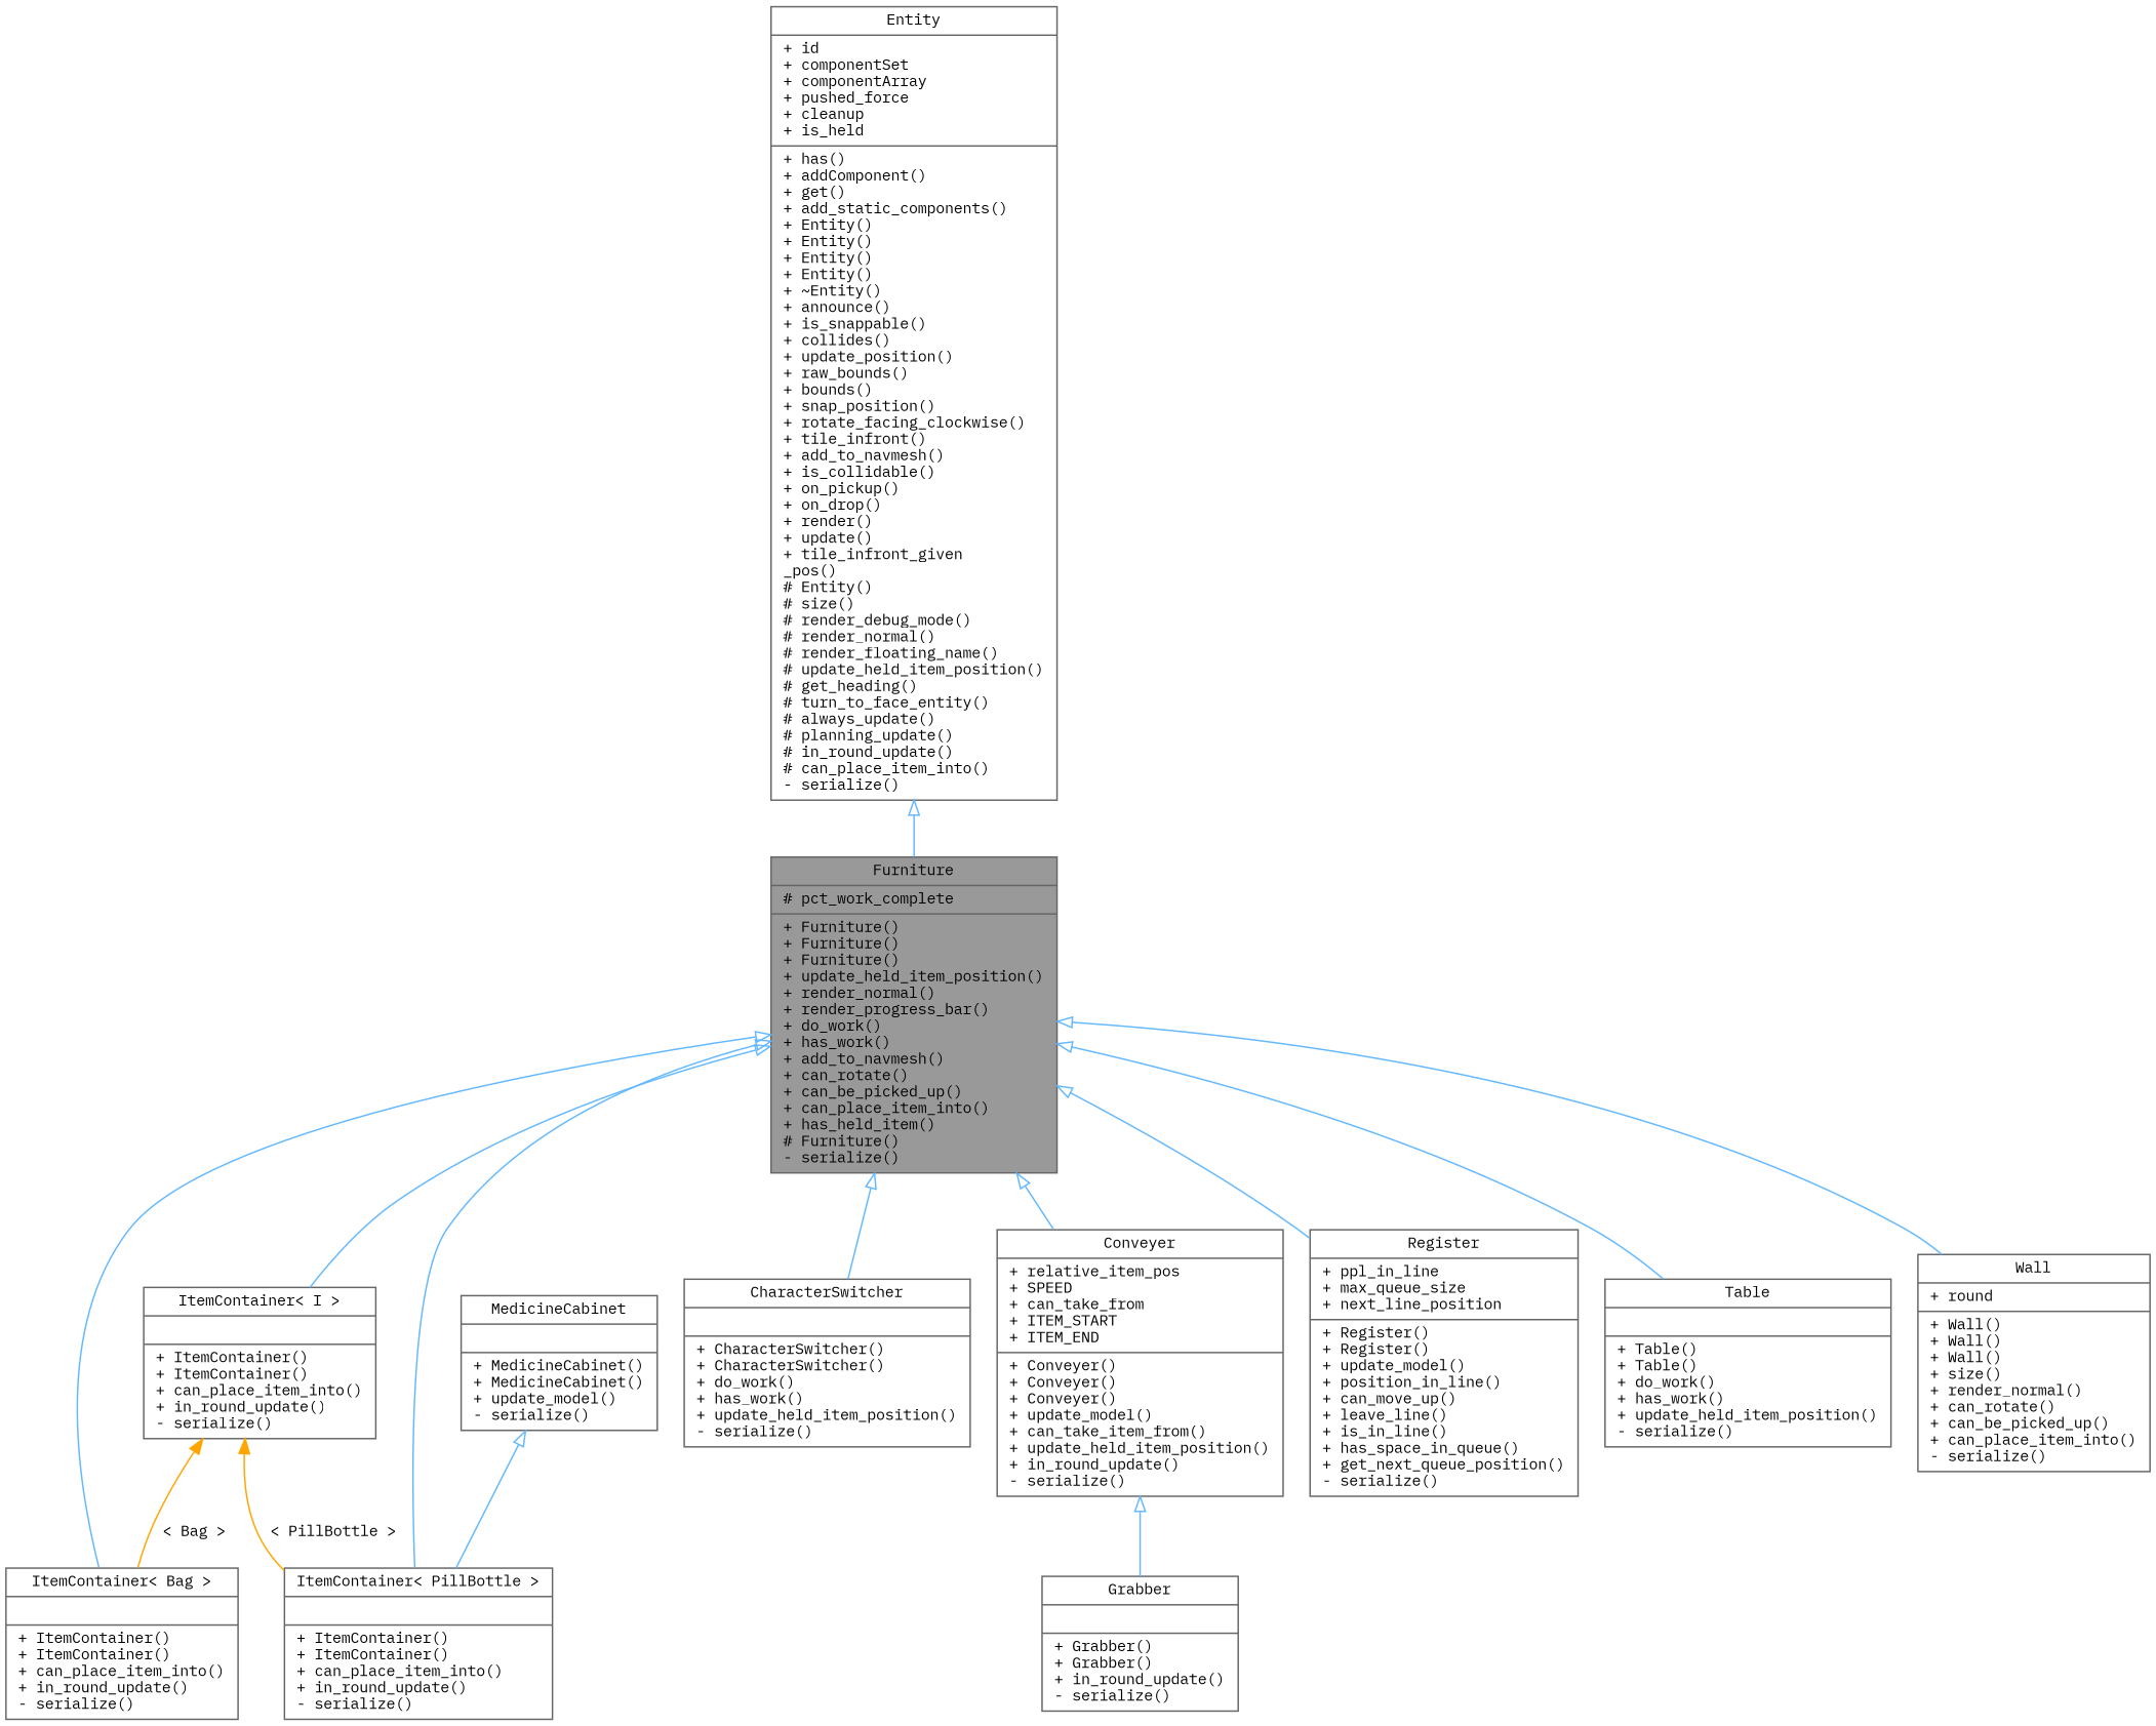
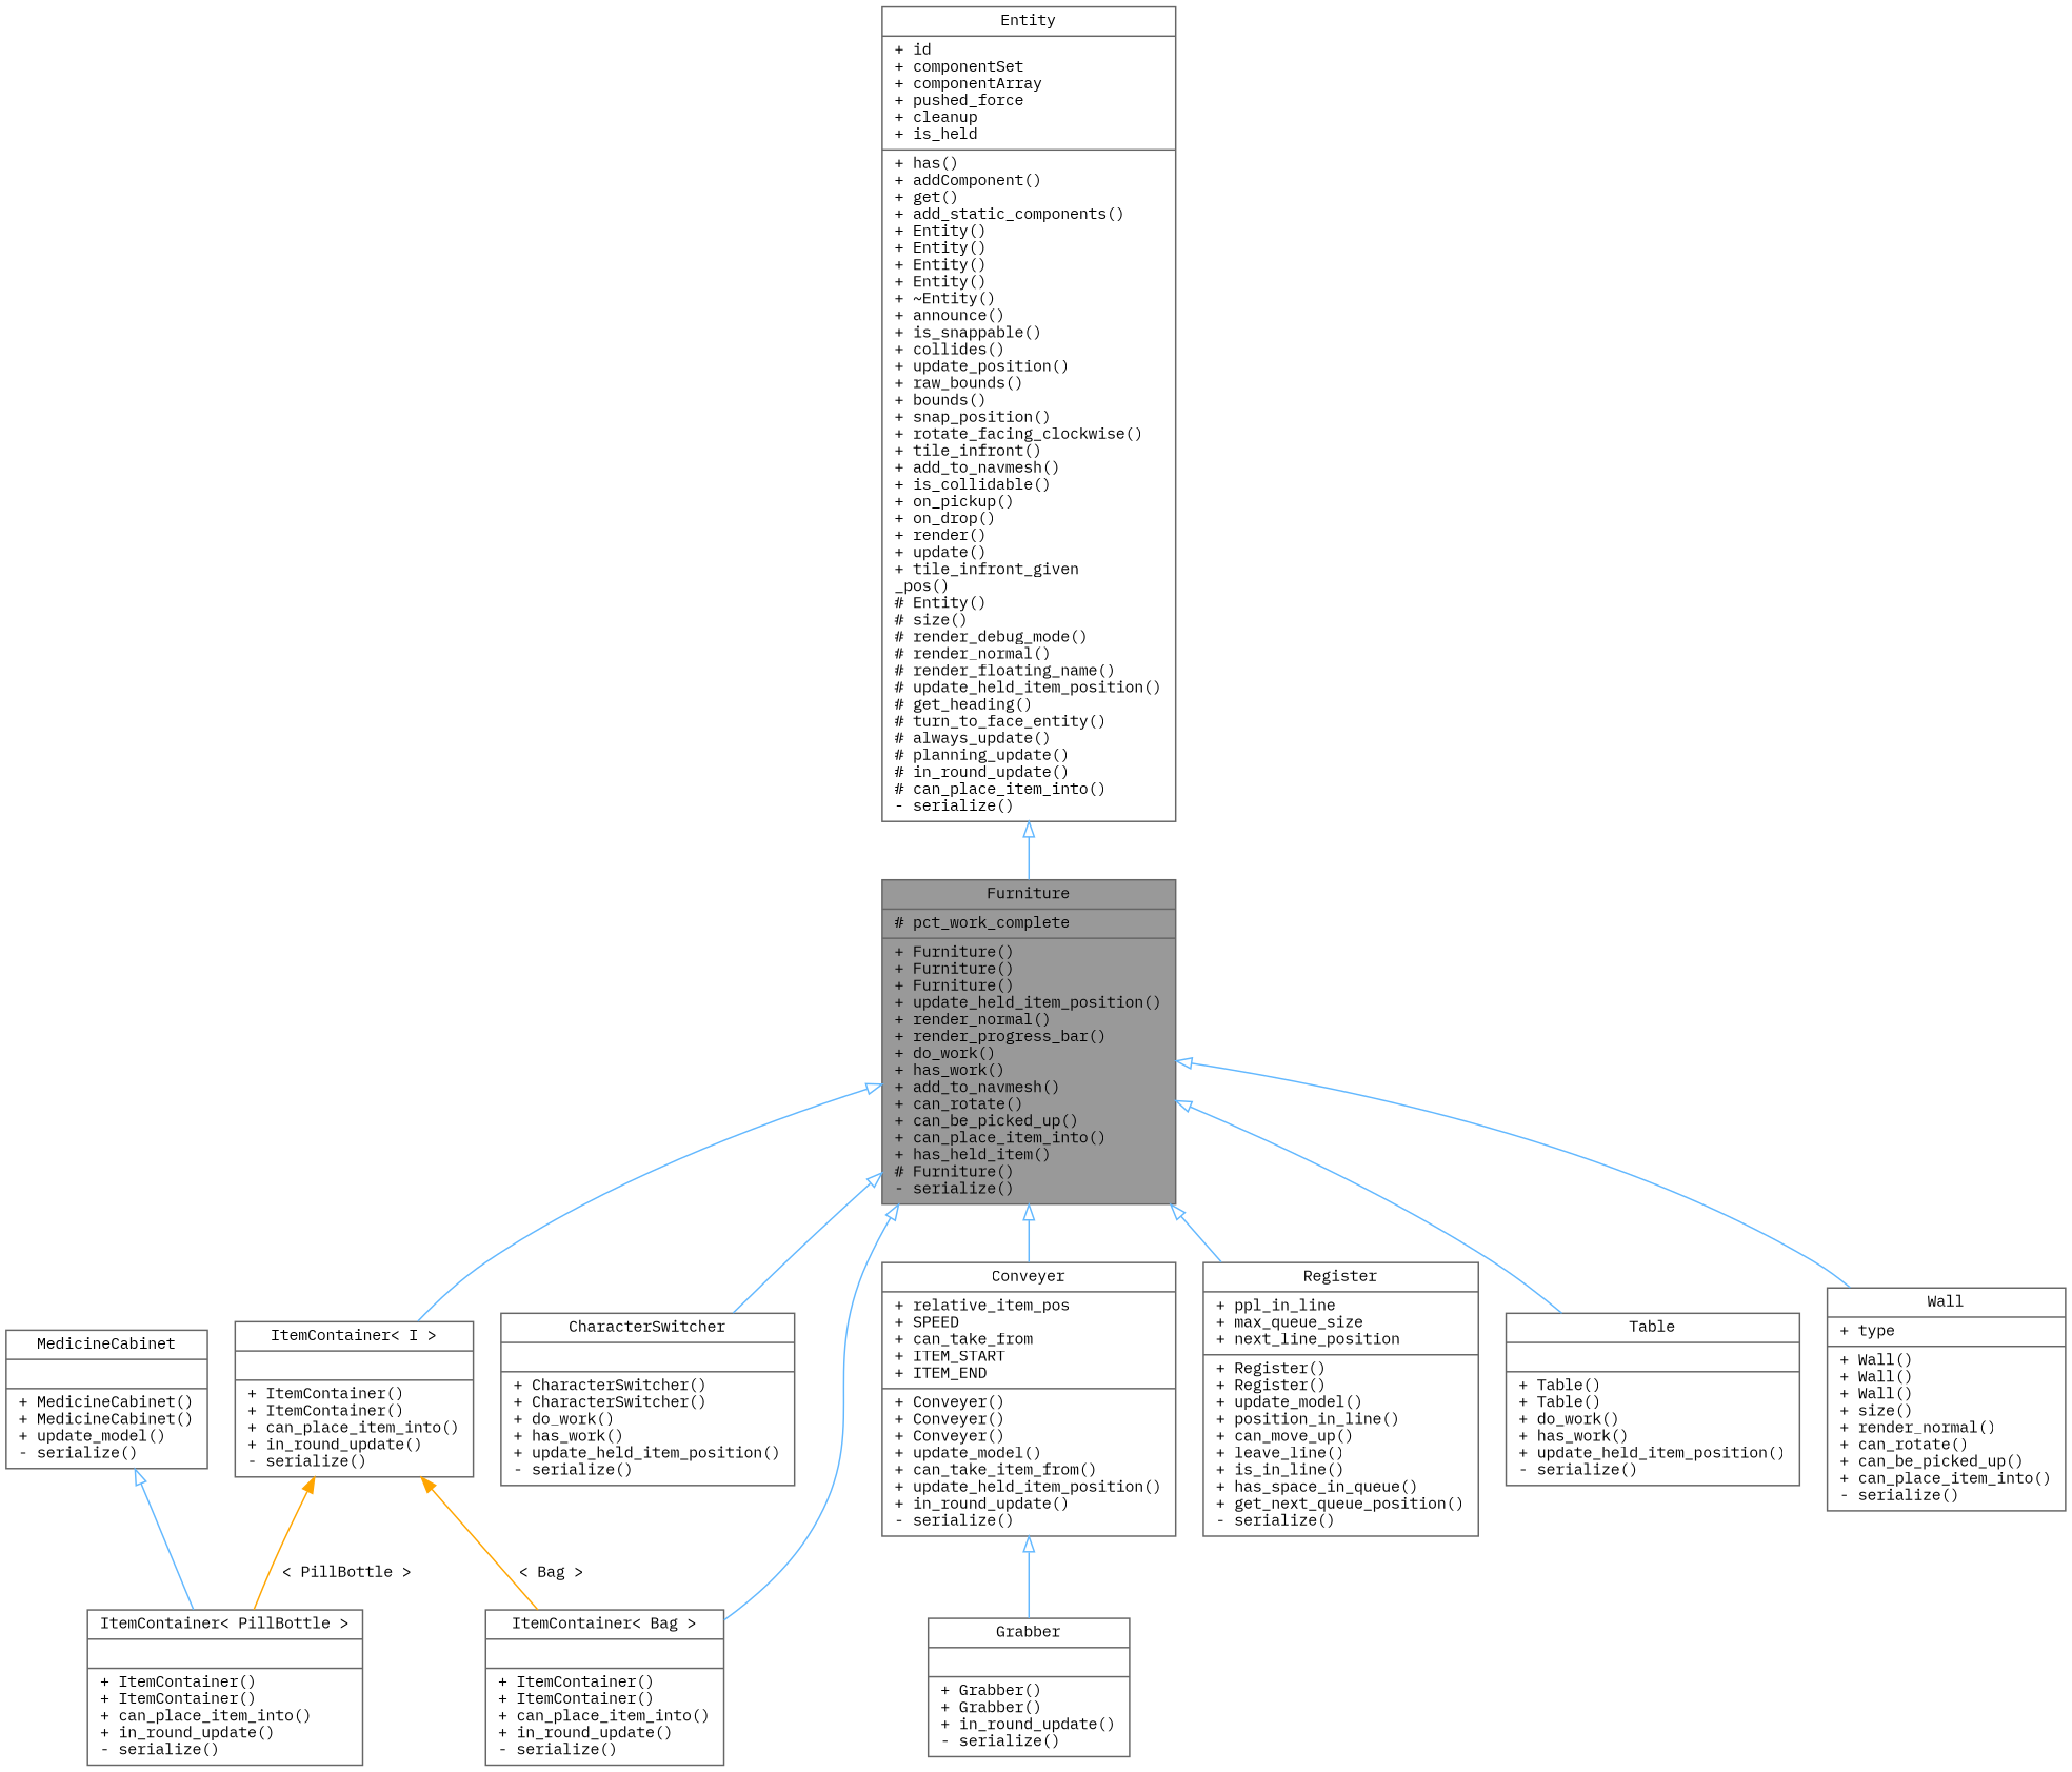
  digraph {
    fontname="IBM Plex Mono"
    node [color=gray40 fillcolor=white fontname="IBM Plex Mono" fontsize=10 shape=record style=filled]
    edge [arrowtail=onormal color=steelblue1 dir=back fontname="IBM Plex Mono" fontsize=10 labelfontname=Helvetica labelfontsize=10 style=solid]
    n1 [fillcolor=grey60 fontcolor=black height=0.2 label="{Furniture\n|# pct_work_complete\l|+ Furniture()\l+ Furniture()\l+ Furniture()\l+ update_held_item_position()\l+ render_normal()\l+ render_progress_bar()\l+ do_work()\l+ has_work()\l+ add_to_navmesh()\l+ can_rotate()\l+ can_be_picked_up()\l+ can_place_item_into()\l+ has_held_item()\l# Furniture()\l- serialize()\l}" width=0.4]
    n2 [height=0.2 label="{ItemContainer\< Bag \>\n||+ ItemContainer()\l+ ItemContainer()\l+ can_place_item_into()\l+ in_round_update()\l- serialize()\l}" width=0.4]
    n3 [height=0.2 label="{ItemContainer\< PillBottle \>\n||+ ItemContainer()\l+ ItemContainer()\l+ can_place_item_into()\l+ in_round_update()\l- serialize()\l}" width=0.4]
    n4 [height=0.2 label="{CharacterSwitcher\n||+ CharacterSwitcher()\l+ CharacterSwitcher()\l+ do_work()\l+ has_work()\l+ update_held_item_position()\l- serialize()\l}" width=0.4]
    n5 [height=0.2 label="{Conveyer\n|+ relative_item_pos\l+ SPEED\l+ can_take_from\l+ ITEM_START\l+ ITEM_END\l|+ Conveyer()\l+ Conveyer()\l+ Conveyer()\l+ update_model()\l+ can_take_item_from()\l+ update_held_item_position()\l+ in_round_update()\l- serialize()\l}" width=0.4]
    n6 [height=0.2 label="{ItemContainer\< I \>\n||+ ItemContainer()\l+ ItemContainer()\l+ can_place_item_into()\l+ in_round_update()\l- serialize()\l}" width=0.4]
    n7 [height=0.2 label="{Register\n|+ ppl_in_line\l+ max_queue_size\l+ next_line_position\l|+ Register()\l+ Register()\l+ update_model()\l+ position_in_line()\l+ can_move_up()\l+ leave_line()\l+ is_in_line()\l+ has_space_in_queue()\l+ get_next_queue_position()\l- serialize()\l}" width=0.4]
    n8 [height=0.2 label="{Table\n||+ Table()\l+ Table()\l+ do_work()\l+ has_work()\l+ update_held_item_position()\l- serialize()\l}" width=0.4]
-   n9 [height=0.2 label="{Wall\n|+ round\l|+ Wall()\l+ Wall()\l+ Wall()\l+ size()\l+ render_normal()\l+ can_rotate()\l+ can_be_picked_up()\l+ can_place_item_into()\l- serialize()\l}" width=0.4]
+   n9 [height=0.2 label="{Wall\n|+ type\l|+ Wall()\l+ Wall()\l+ Wall()\l+ size()\l+ render_normal()\l+ can_rotate()\l+ can_be_picked_up()\l+ can_place_item_into()\l- serialize()\l}" width=0.4]
    n10 [height=0.2 label="{Grabber\n||+ Grabber()\l+ Grabber()\l+ in_round_update()\l- serialize()\l}" width=0.4]
    n11 [height=0.2 label="{Entity\n|+ id\l+ componentSet\l+ componentArray\l+ pushed_force\l+ cleanup\l+ is_held\l|+ has()\l+ addComponent()\l+ get()\l+ add_static_components()\l+ Entity()\l+ Entity()\l+ Entity()\l+ Entity()\l+ ~Entity()\l+ announce()\l+ is_snappable()\l+ collides()\l+ update_position()\l+ raw_bounds()\l+ bounds()\l+ snap_position()\l+ rotate_facing_clockwise()\l+ tile_infront()\l+ add_to_navmesh()\l+ is_collidable()\l+ on_pickup()\l+ on_drop()\l+ render()\l+ update()\l+ tile_infront_given\l_pos()\l# Entity()\l# size()\l# render_debug_mode()\l# render_normal()\l# render_floating_name()\l# update_held_item_position()\l# get_heading()\l# turn_to_face_entity()\l# always_update()\l# planning_update()\l# in_round_update()\l# can_place_item_into()\l- serialize()\l}" width=0.4]
    n12 [height=0.2 label="{MedicineCabinet\n||+ MedicineCabinet()\l+ MedicineCabinet()\l+ update_model()\l- serialize()\l}" width=0.4]
    n1 -> n2
-   n1 -> n3
    n1 -> n4
    n1 -> n5
    n1 -> n6
    n1 -> n7
    n1 -> n8
    n1 -> n9
    n5 -> n10
    n6 -> n2 [color=orange label=" \< Bag \>" arrowtail=""]
    n6 -> n3 [color=orange label=" \< PillBottle \>" arrowtail=""]
    n11 -> n1
    n12 -> n3
  }
